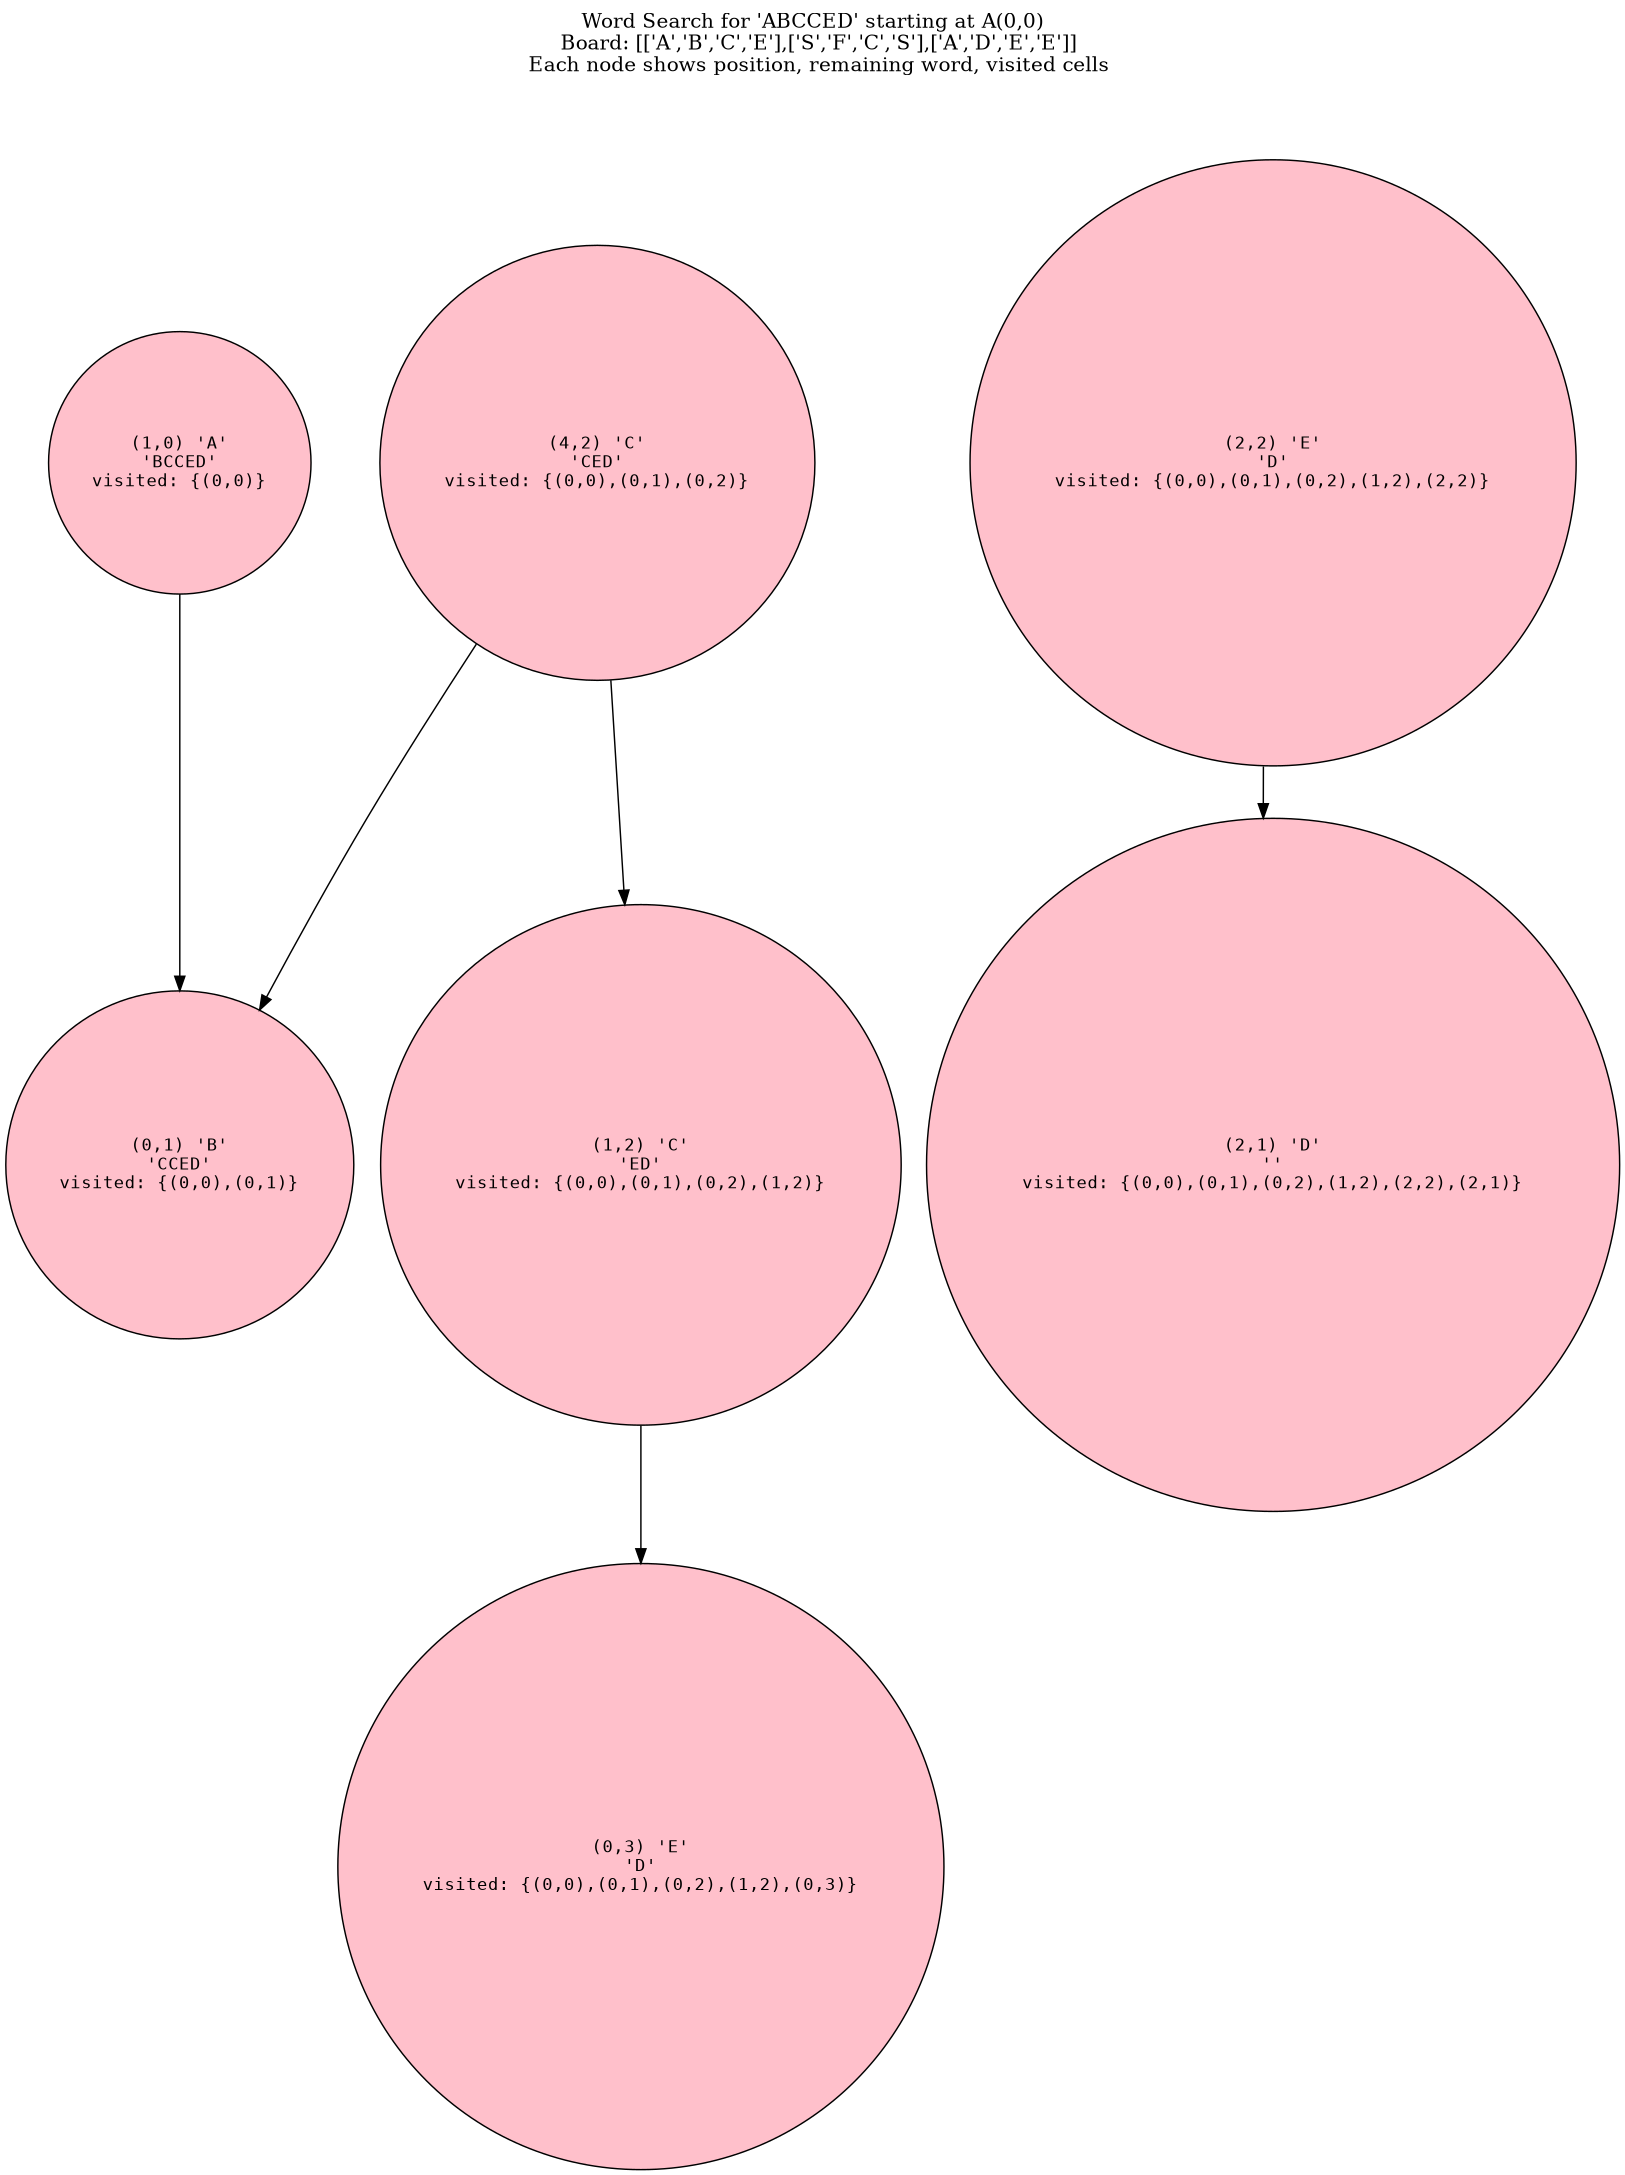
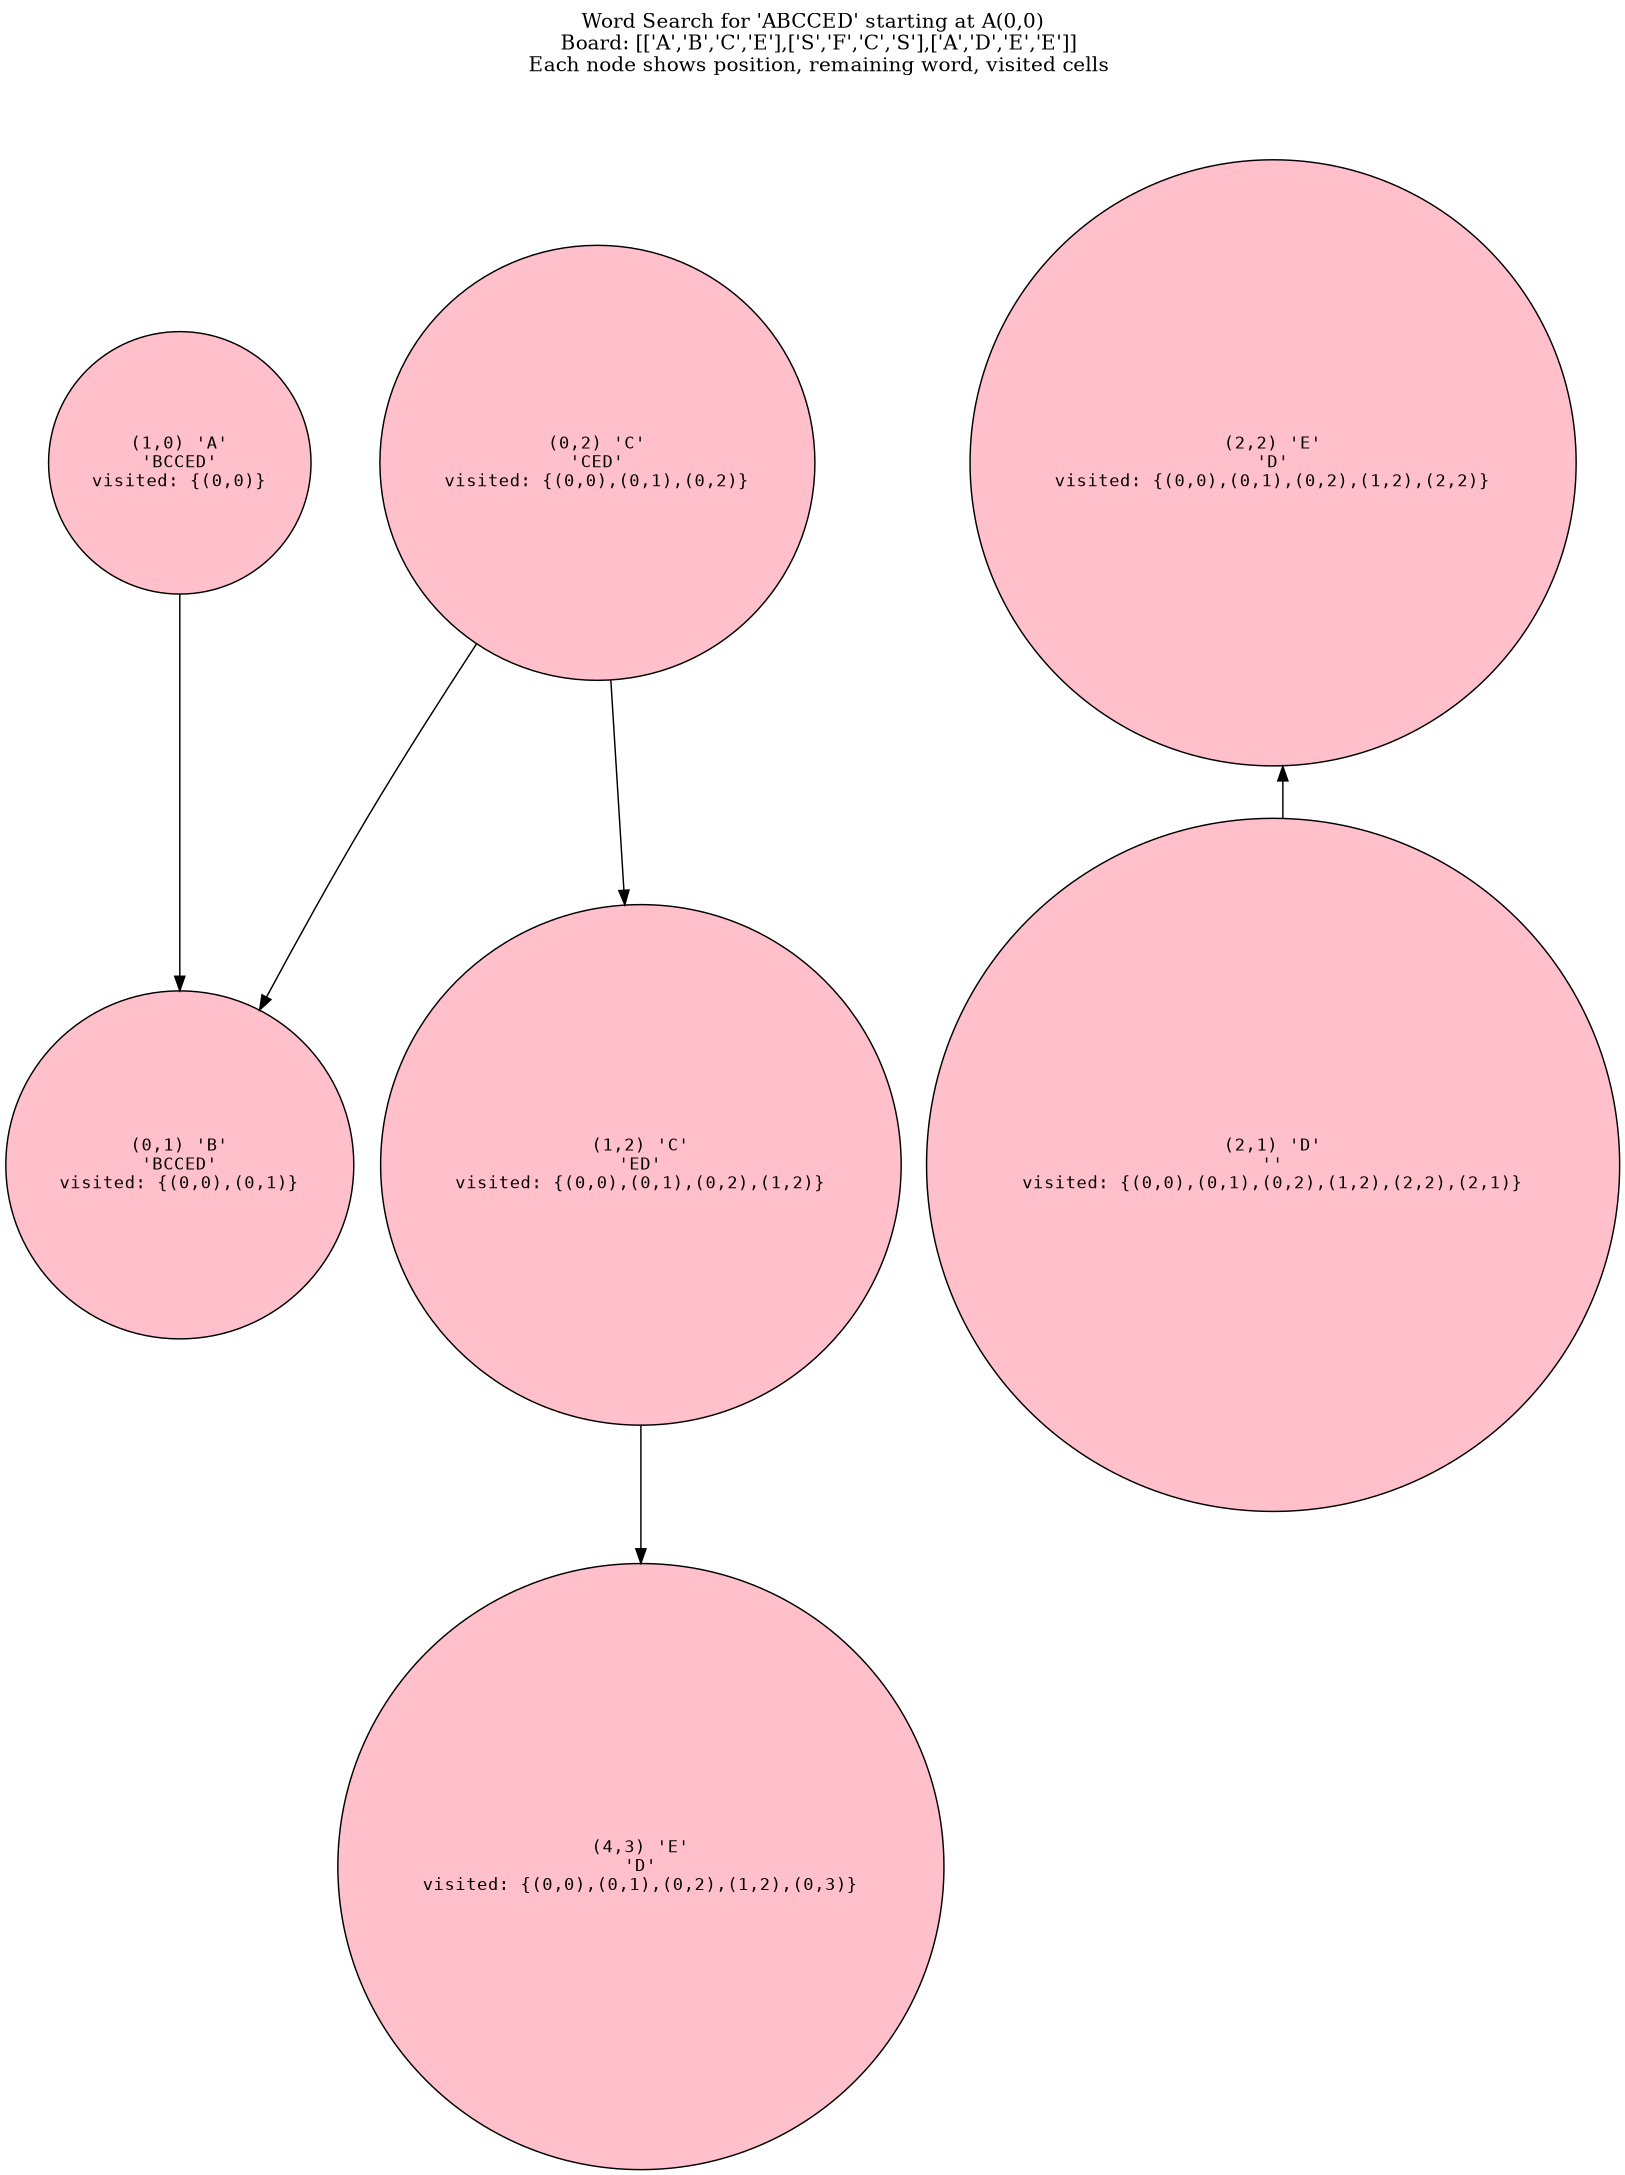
  digraph {
    label="Word Search for 'ABCCED' starting at A(0,0)\n  Board: [['A','B','C','E'],['S','F','C','S'],['A','D','E','E']]\n  Each node shows position, remaining word, visited cells"
    labelloc=t
    rankdir=TB
    node [fillcolor=pink fontcolor=black fontname=Consolas fontsize=12 shape=circle style=filled]
    edge [arrowsize=1.0 penwidth=1.0]
    n1 [height=1.0 label="(1,0) 'A'\n'BCCED'\nvisited: {(0,0)}" width=1.0]
-   n2 [height=1.0 label="(0,1) 'B'\n'CCED'\nvisited: {(0,0),(0,1)}" width=1.0]
-   n3 [height=1.0 label="(4,2) 'C'\n'CED'\nvisited: {(0,0),(0,1),(0,2)}" width=1.0]
+   n2 [height=1.0 label="(0,1) 'B'\n'BCCED'\nvisited: {(0,0),(0,1)}" width=1.0]
+   n3 [height=1.0 label="(0,2) 'C'\n'CED'\nvisited: {(0,0),(0,1),(0,2)}" width=1.0]
    n4 [height=1.0 label="(1,2) 'C'\n'ED'\nvisited: {(0,0),(0,1),(0,2),(1,2)}" width=1.0]
-   n5 [height=1.0 label="(0,3) 'E'\n'D'\nvisited: {(0,0),(0,1),(0,2),(1,2),(0,3)}" width=1.0]
+   n5 [height=1.0 label="(4,3) 'E'\n'D'\nvisited: {(0,0),(0,1),(0,2),(1,2),(0,3)}" width=1.0]
    n6 [height=1.0 label="(2,2) 'E'\n'D'\nvisited: {(0,0),(0,1),(0,2),(1,2),(2,2)}" width=1.0]
    n7 [height=1.0 label="(2,1) 'D'\n''\nvisited: {(0,0),(0,1),(0,2),(1,2),(2,2),(2,1)}" width=1.0]
    n1 -> n2
    n3 -> n2
    n3 -> n4
    n4 -> n5
-   n6 -> n7
+   n7 -> n6
  }
